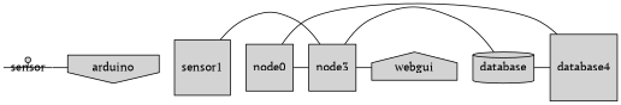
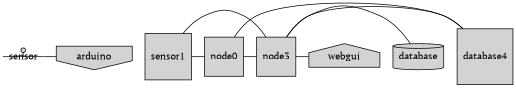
  digraph {
    fontname="PT Serif"
    node [fontname="PT Serif" shape=square style=filled]
    edge [dir=none fontname="PT Serif"]
    sensor [shape=proteinstab]
    arduino [shape=invhouse]
    n3 [label=sensor1]
    n4 [label=node0]
    node3
    n6 [label=database4]
    database [shape=cylinder]
    webgui [shape=house]
    subgraph sub_1 {
      subgraph sub_2 {
        rank=same
        rankdir=TB
        sensor
        arduino
      }
    }
    subgraph sub_3 {
      subgraph sub_4 {
        rank=same
        rankdir=LR
        n3
        n4
        node3
        n6
        database
        webgui
      }
    }
    sensor -> arduino
+   n3 -> n4
    n3 -> node3
    n4 -> node3
    n4 -> n6
-   database -> n6
+   node3 -> n6
    node3 -> database
    node3 -> webgui
  }
